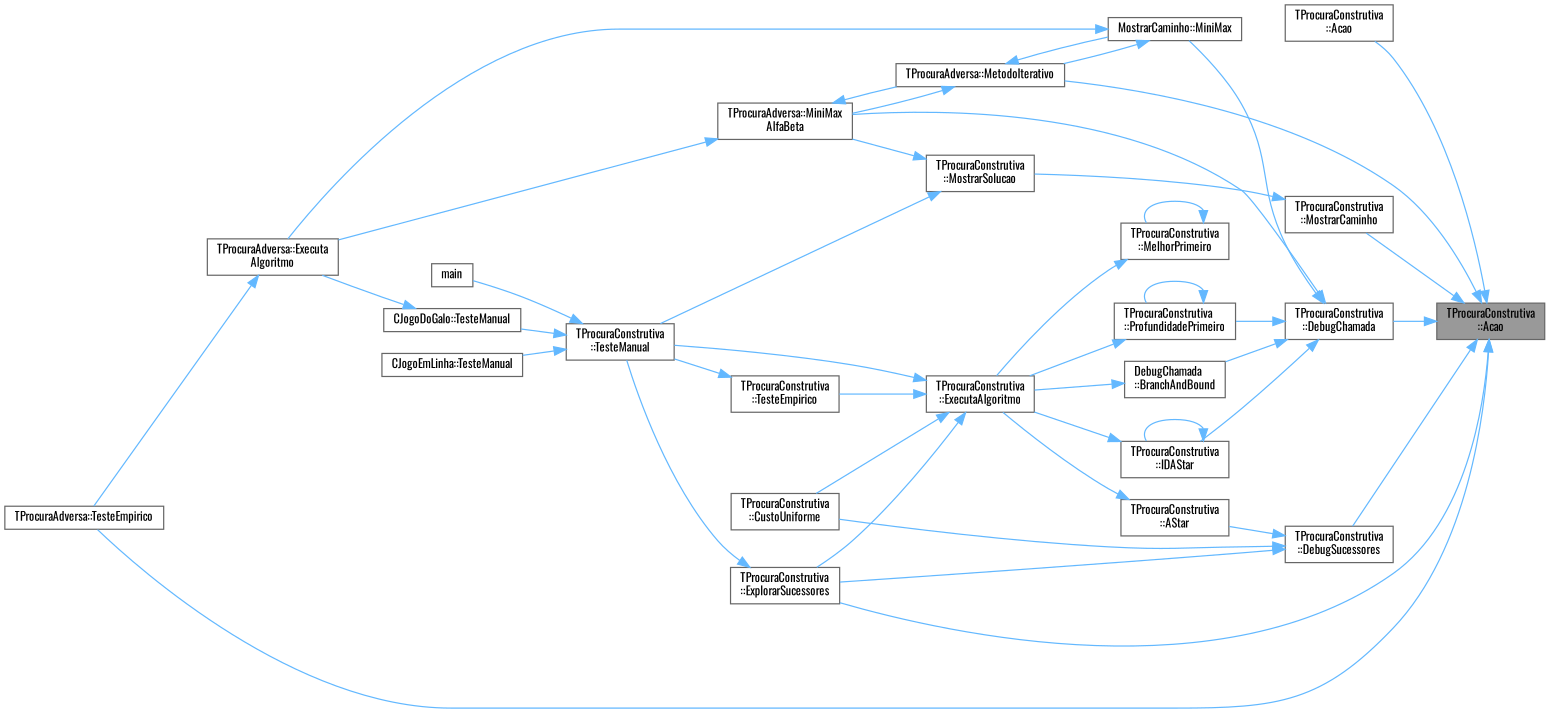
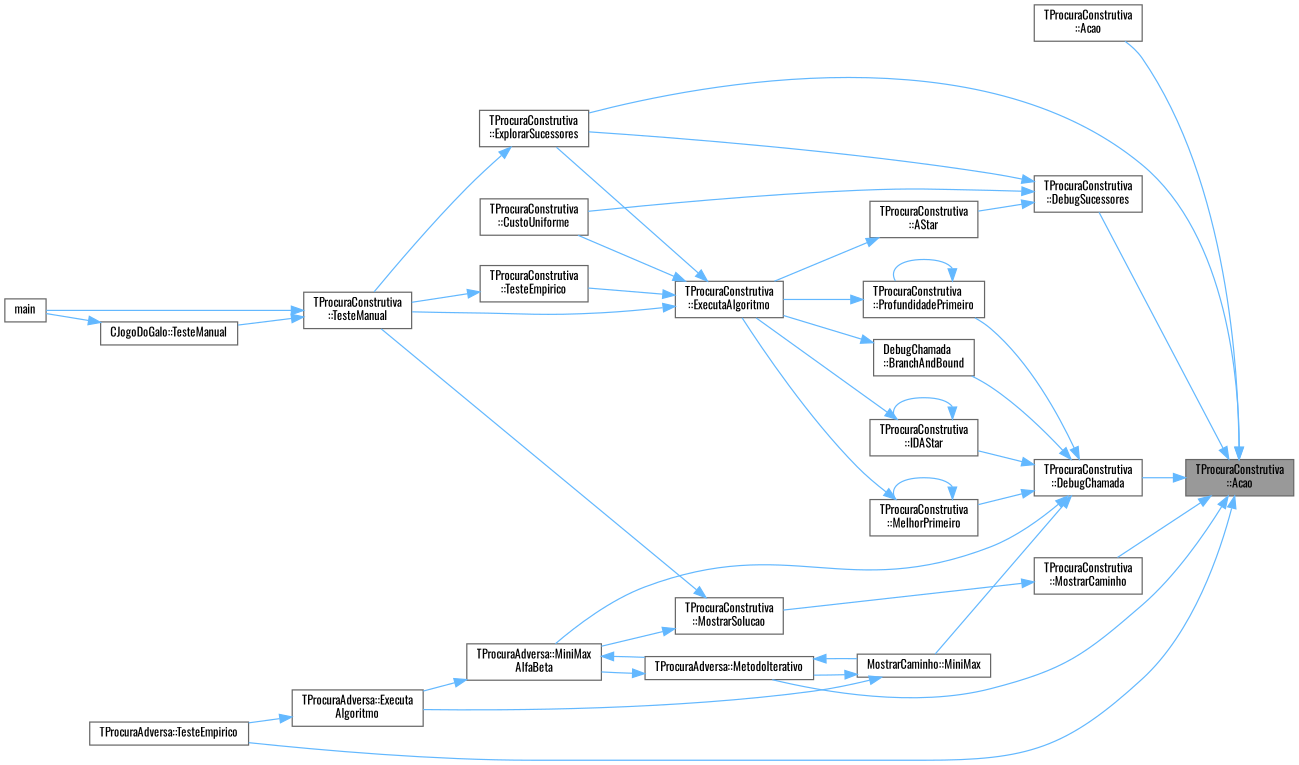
  digraph {
    fontname=Oswald
    rankdir=RL
    node [color=grey40 fillcolor=white fontname=Oswald fontsize=10 shape=box style=filled]
    edge [color=steelblue1 dir=back fontname=Oswald fontsize=10 labelfontname=Helvetica labelfontsize=10 style=solid]
    n1 [color=gray40 fillcolor=grey60 fontcolor=black height=0.2 label="TProcuraConstrutiva\l::Acao" width=0.4]
    n2 [height=0.2 label="TProcuraConstrutiva\l::Acao" width=0.4]
    n3 [height=0.2 label="TProcuraConstrutiva\l::DebugChamada" width=0.4]
    n4 [height=0.2 label="TProcuraConstrutiva\l::ExplorarSucessores" width=0.4]
    n5 [height=0.2 label="TProcuraAdversa::TesteEmpirico" width=0.4]
    n6 [height=0.2 label="TProcuraAdversa::MetodoIterativo" width=0.4]
    n7 [height=0.2 label="TProcuraConstrutiva\l::DebugSucessores" width=0.4]
    n8 [height=0.2 label="TProcuraConstrutiva\l::MostrarCaminho" width=0.4]
    n9 [height=0.2 label="DebugChamada\l::BranchAndBound" width=0.4]
    n10 [height=0.2 label="TProcuraConstrutiva\l::IDAStar" width=0.4]
    n11 [height=0.2 label="TProcuraConstrutiva\l::MelhorPrimeiro" width=0.4]
    n12 [height=0.2 label="MostrarCaminho::MiniMax" width=0.4]
    n13 [height=0.2 label="TProcuraAdversa::MiniMax\lAlfaBeta" width=0.4]
    n14 [height=0.2 label="TProcuraConstrutiva\l::ProfundidadePrimeiro" width=0.4]
    n15 [height=0.2 label="TProcuraConstrutiva\l::TesteManual" width=0.4]
    n16 [height=0.2 label="TProcuraConstrutiva\l::AStar" width=0.4]
    n17 [height=0.2 label="TProcuraConstrutiva\l::CustoUniforme" width=0.4]
    n18 [height=0.2 label="TProcuraConstrutiva\l::MostrarSolucao" width=0.4]
    n19 [height=0.2 label="TProcuraConstrutiva\l::ExecutaAlgoritmo" width=0.4]
    n20 [height=0.2 label="TProcuraAdversa::Executa\lAlgoritmo" width=0.4]
    n21 [height=0.2 label="TProcuraConstrutiva\l::TesteEmpirico" width=0.4]
    n22 [height=0.2 label="CJogoDoGalo::TesteManual" width=0.4]
-   n23 [height=0.2 label="CJogoEmLinha::TesteManual" width=0.4]
    n24 [height=0.2 label=main width=0.4]
    n1 -> n2
    n1 -> n3
    n1 -> n4
    n1 -> n5
    n1 -> n6
    n1 -> n7
    n1 -> n8
    n3 -> n9
    n3 -> n10
+   n3 -> n11
    n3 -> n12
    n3 -> n13
    n3 -> n14
    n4 -> n15
    n6 -> n12
    n6 -> n13
    n7 -> n4
    n7 -> n16
    n7 -> n17
    n8 -> n18
    n9 -> n19
    n10 -> n10
    n10 -> n19
    n11 -> n11
    n11 -> n19
    n12 -> n6
    n12 -> n20
    n13 -> n6
    n13 -> n20
    n14 -> n14
    n14 -> n19
    n15 -> n22
-   n15 -> n23
    n15 -> n24
    n16 -> n19
    n18 -> n13
    n18 -> n15
    n19 -> n4
    n19 -> n15
    n19 -> n17
    n19 -> n21
    n20 -> n5
    n21 -> n15
-   n22 -> n20
+   n22 -> n24
  }
